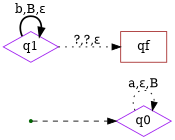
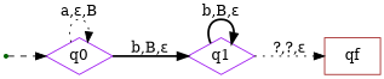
  digraph {
    rankdir=LR
    node [color=purple shape=diamond]
    edge [style=dotted]
    init [color=darkgreen shape=point]
    q0
    q1
    qf [color=brown shape=box]
    init -> q0 [style=dashed]
    q0 -> q0 [label="a,ε,B"]
+   q0 -> q1 [label="b,B,ε" style=bold]
    q1 -> q1 [label="b,B,ε" style=bold]
    q1 -> qf [label="?,?,ε"]
  }
